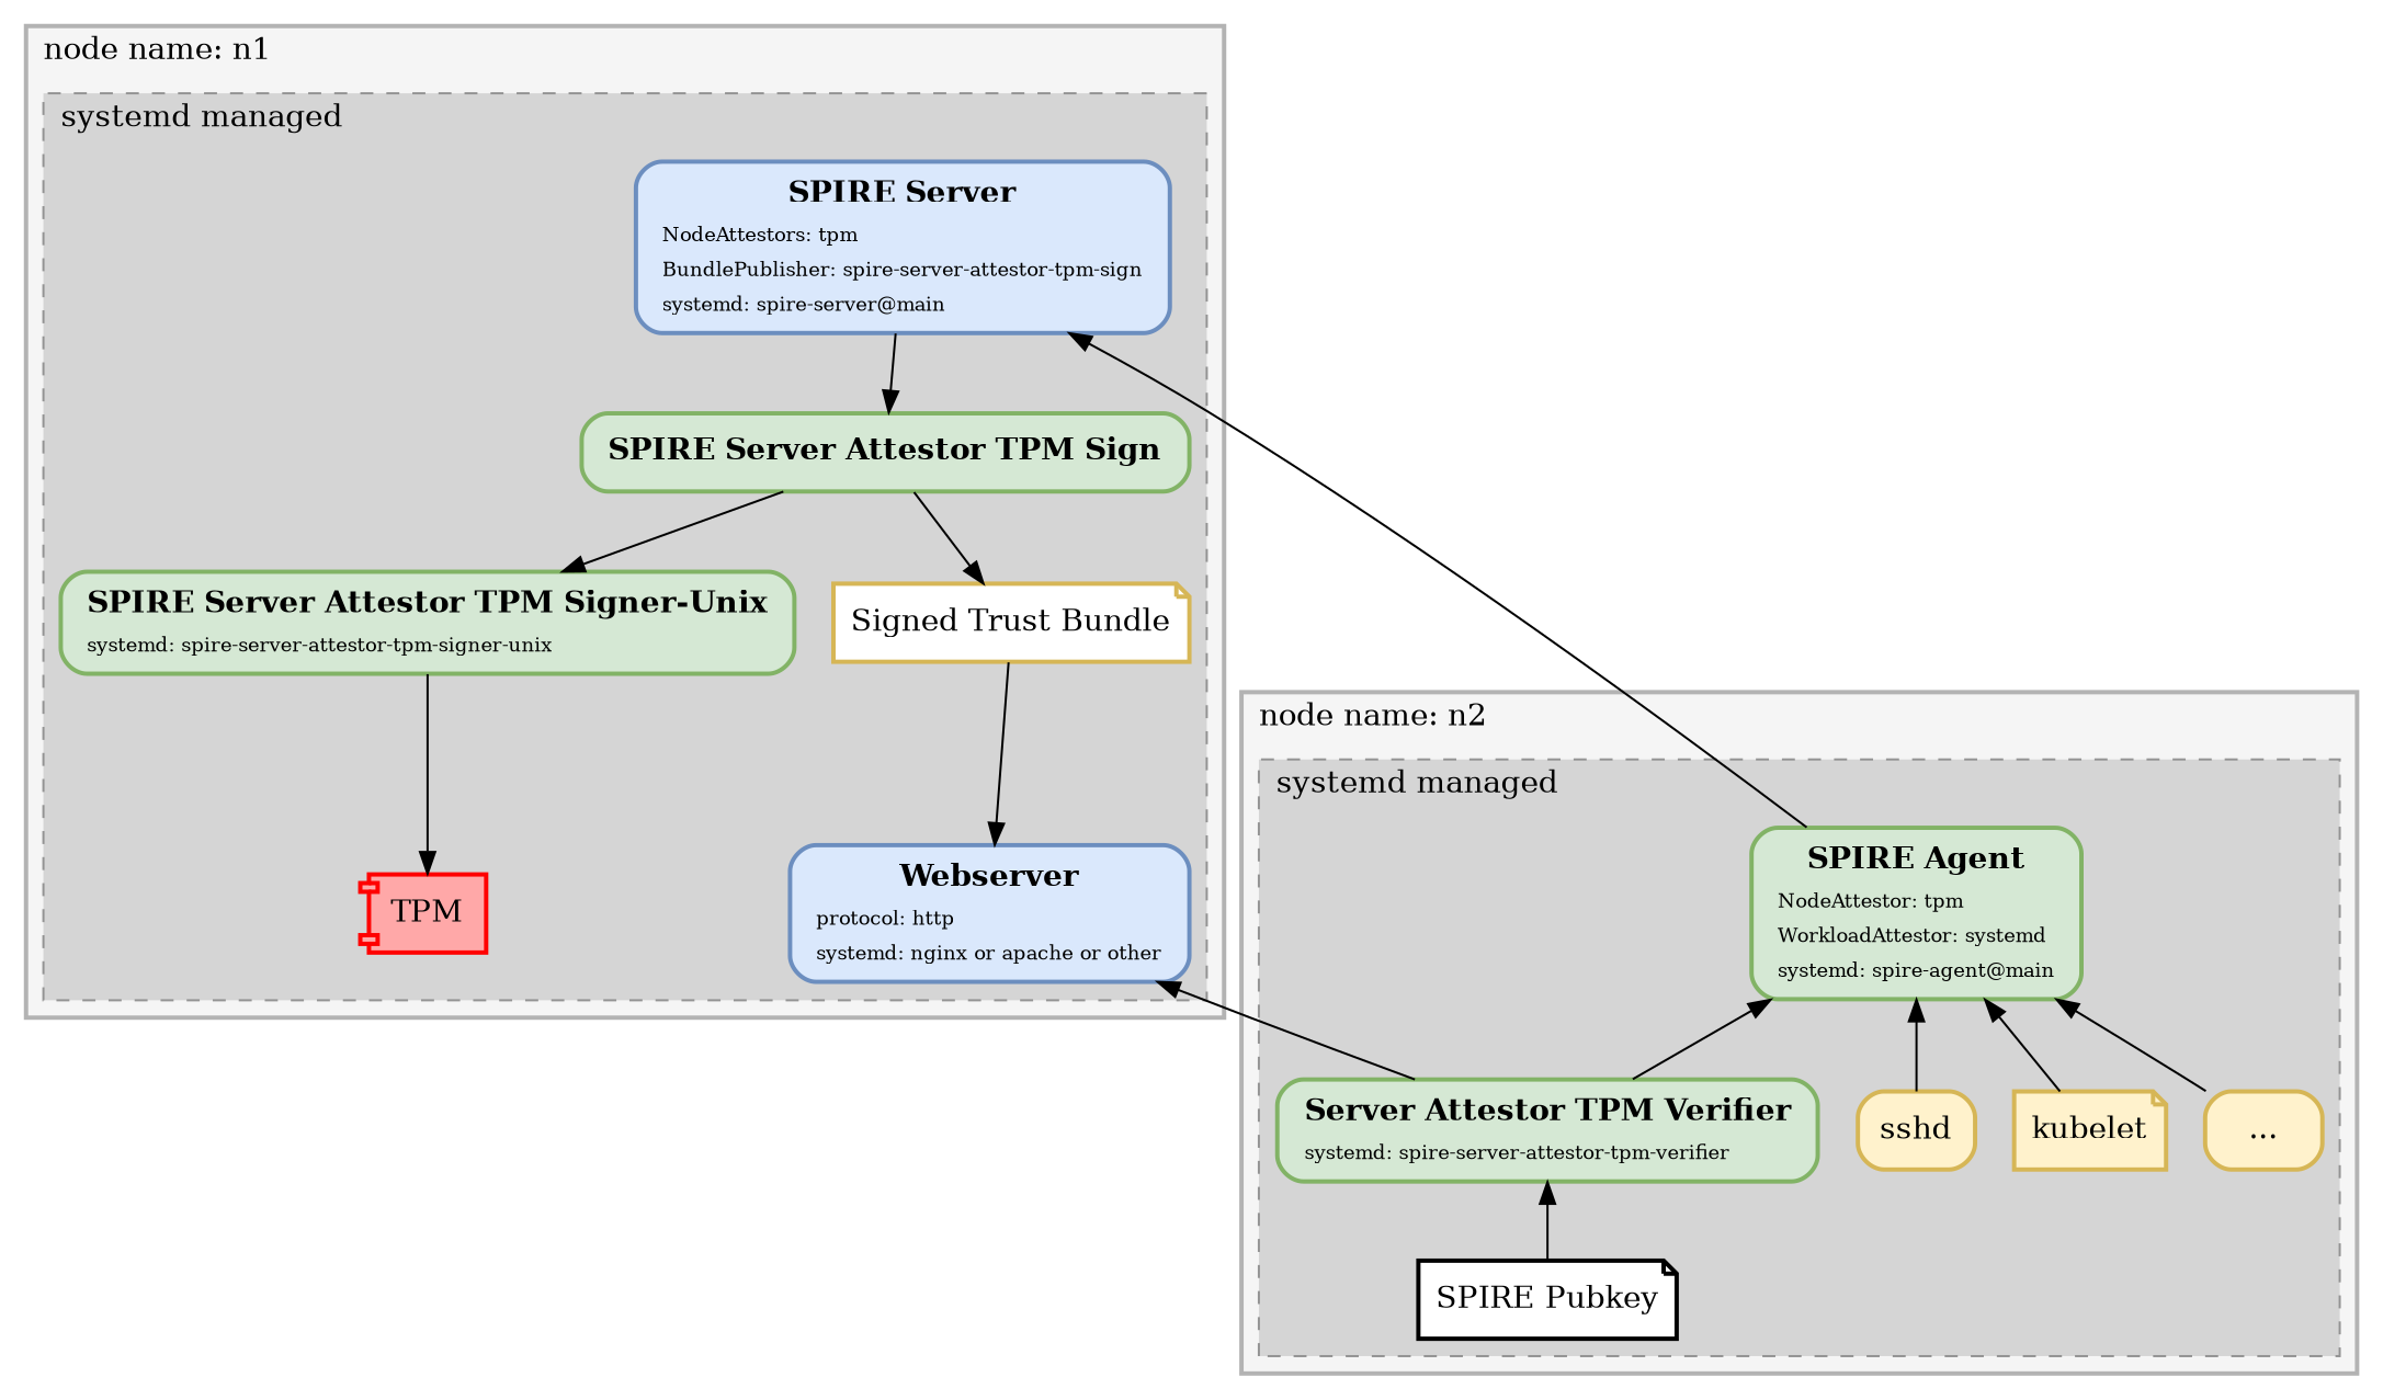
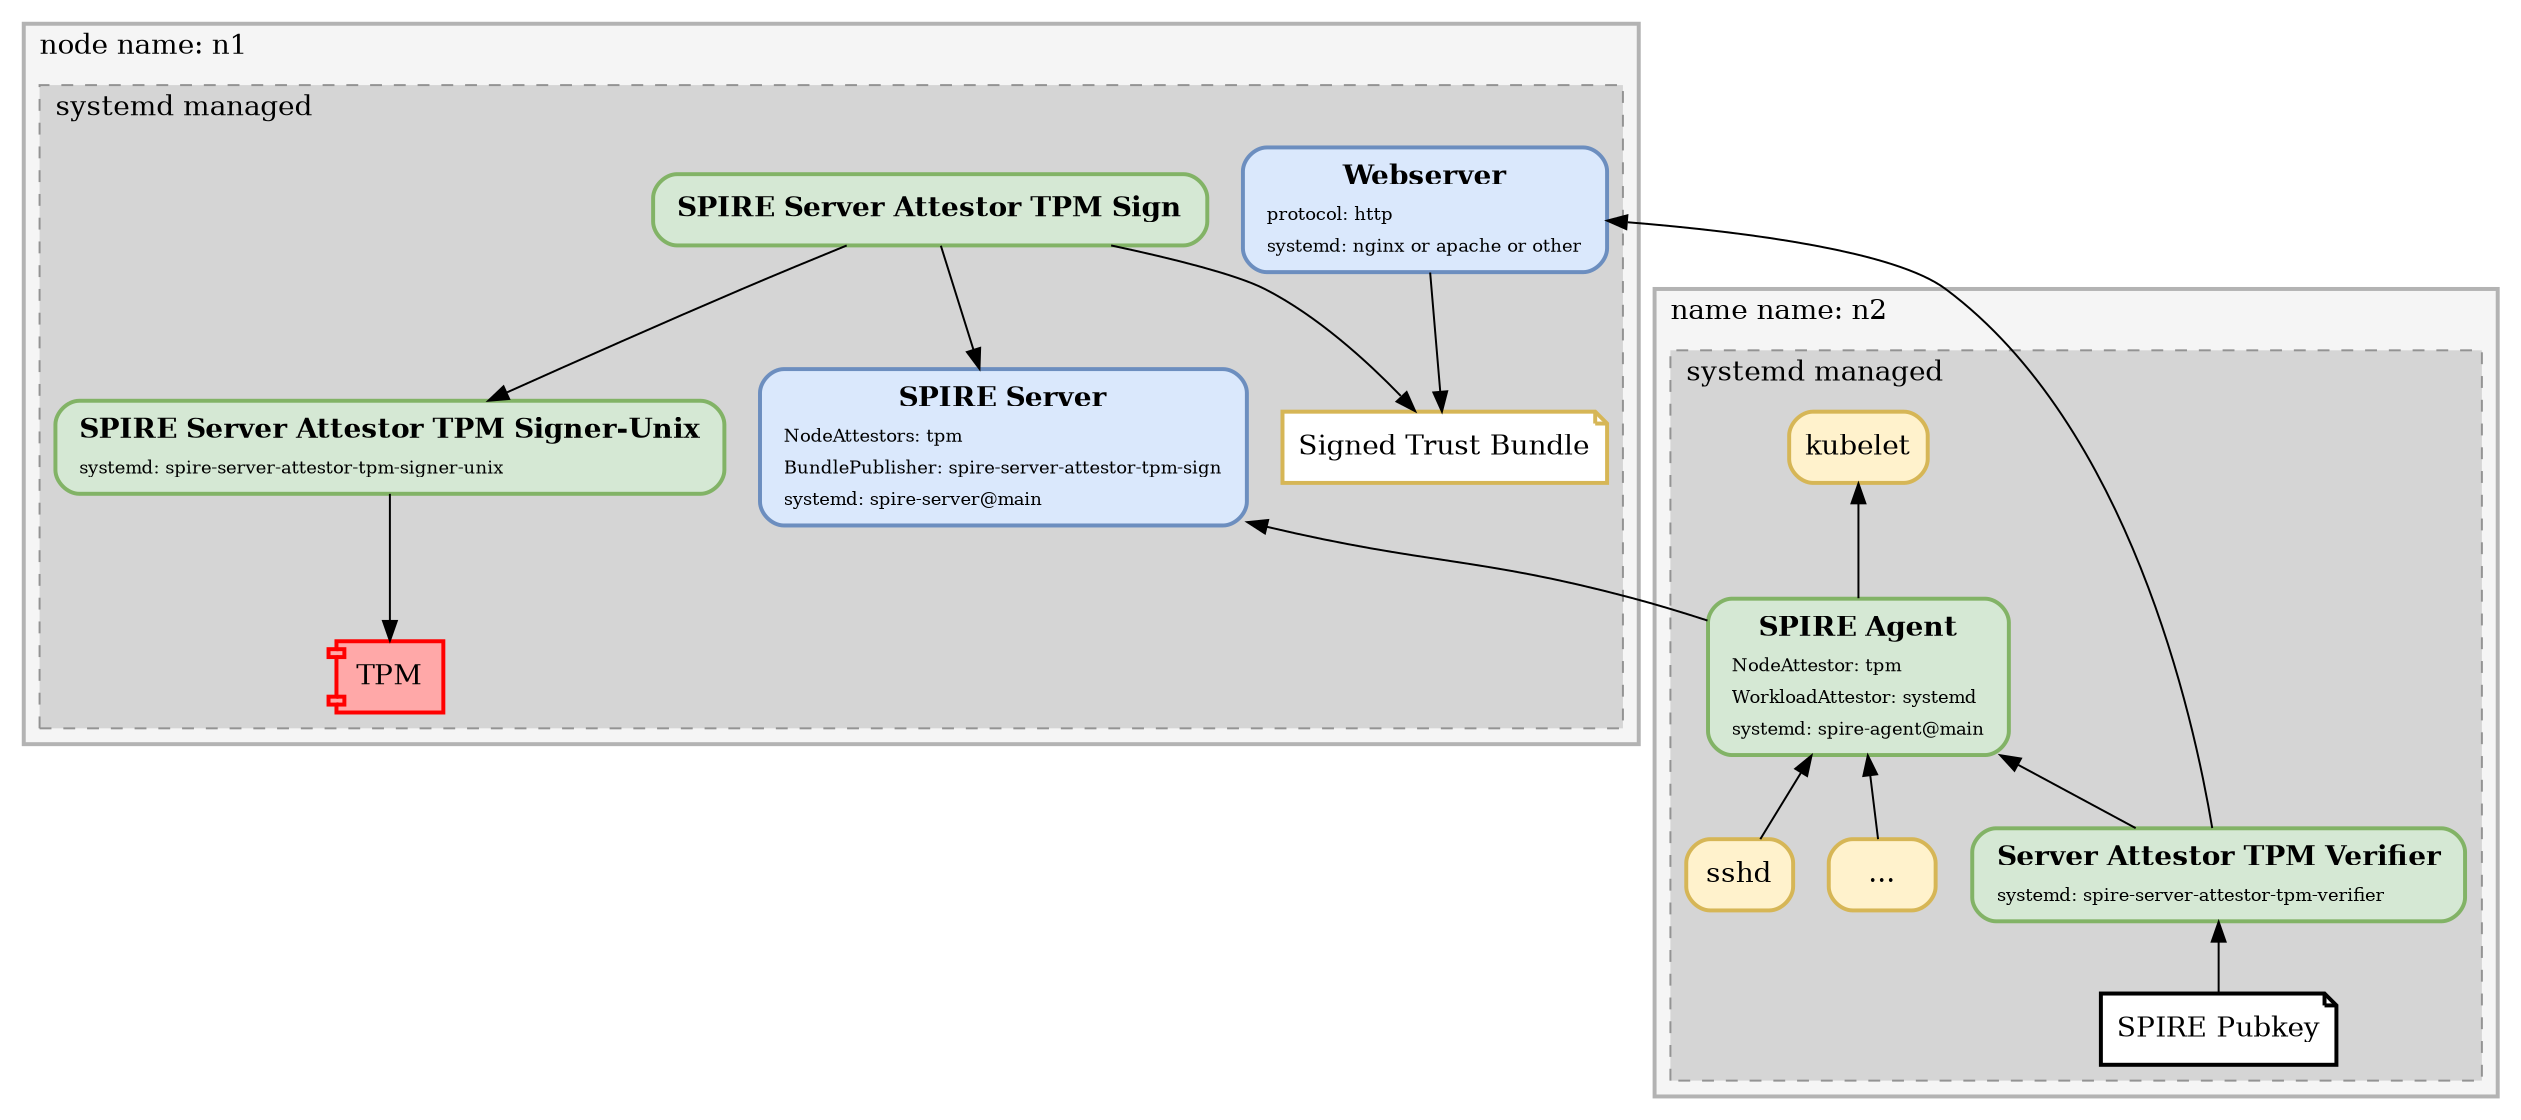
  digraph {
    node [color="#82b366" fillcolor="#d5e8d4" shape=record style="rounded,solid,filled,bold"]
    edge [dir=back]
    n1 [color="#6c8ebf" fillcolor="#dae8fc" label=<<table border="0"><tr><td><b>SPIRE Server</b></td></tr><tr><td align="left"><font point-size="9">NodeAttestors: tpm</font></td></tr><tr><td align="left"><font point-size="9">BundlePublisher: spire-server-attestor-tpm-sign</font></td></tr><tr><td align="left"><font point-size="9">systemd: spire-server@main</font></td></tr></table>>]
    n2 [label=<<table border="0"><tr><td><b>SPIRE Server Attestor TPM Sign</b></td></tr></table>>]
    n3 [label=<<table border="0"><tr><td><b>SPIRE Server Attestor TPM Signer-Unix</b></td></tr><tr><td align="left"><font point-size="9">systemd: spire-server-attestor-tpm-signer-unix</font></td></tr></table>>]
    n4 [color="#d6b656" fillcolor="#ffffff" label="Signed Trust Bundle" shape=note style="rounded,filled,bold"]
    n5 [color="#ff0000" fillcolor="#ffa8a8" label=TPM shape=component style="rounded,filled,bold"]
    n6 [color="#6c8ebf" fillcolor="#dae8fc" label=<<table border="0"><tr><td><b>Webserver</b></td></tr><tr><td align="left"><font point-size="9">protocol: http</font></td></tr><tr><td align="left"><font point-size="9">systemd: nginx or apache or other</font></td></tr></table>>]
    n7 [label=<<table border="0"><tr><td><b>Server Attestor TPM Verifier</b></td></tr><tr><td align="left"><font point-size="9">systemd: spire-server-attestor-tpm-verifier</font></td></tr></table>>]
    n8 [label=<<table border="0"><tr><td><b>SPIRE Agent</b></td></tr><tr><td align="left"><font point-size="9">NodeAttestor: tpm</font></td></tr><tr><td align="left"><font point-size="9">WorkloadAttestor: systemd</font></td></tr><tr><td align="left"><font point-size="9">systemd: spire-agent@main</font></td></tr></table>>]
    n9 [color="#d6b656" fillcolor="#fff2cc" label=sshd shape=box]
-   n10 [color="#d6b656" fillcolor="#fff2cc" label=kubelet shape=note]
+   n10 [color="#d6b656" fillcolor="#fff2cc" label=kubelet shape=box]
    n11 [color="#d6b656" fillcolor="#fff2cc" label="..." shape=box]
    n12 [fillcolor="#ffffff" label="SPIRE Pubkey" shape=note style="rounded,filled,bold" color=""]
    subgraph cluster_1 {
      color="#b3b3b3"
      fillcolor="#f5f5f5"
      label="node name: n1"
      labeljust=l
      style="filled,solid,bold"
      subgraph cluster_2 {
        color="#939393"
        fillcolor="#d5d5d5"
        label="systemd managed"
        labeljust=l
        style="dashed,filled"
        n1
        n2
        n3
        n4
        n5
        n6
      }
    }
    subgraph cluster_3 {
      color="#b3b3b3"
      fillcolor="#f5f5f5"
-     label="node name: n2"
+     label="name name: n2"
      labeljust=l
      style="filled,solid,bold"
      subgraph cluster_4 {
        color="#939393"
        fillcolor="#d5d5d5"
        label="systemd managed"
        labeljust=l
        style="dashed,filled"
        n7
        n8
        n9
        n10
        n11
        n12
      }
    }
-   n1 -> n2 [dir=""]
+   n2 -> n1 [dir=""]
    n1 -> n8
    n2 -> n3 [dir=""]
    n2 -> n4 [dir=""]
    n3 -> n5 [dir=""]
-   n4 -> n6 [dir=""]
+   n6 -> n4 [dir=""]
    n6 -> n7
    n7 -> n12
    n8 -> n7
    n8 -> n9
-   n8 -> n10
+   n10 -> n8
    n8 -> n11
  }
